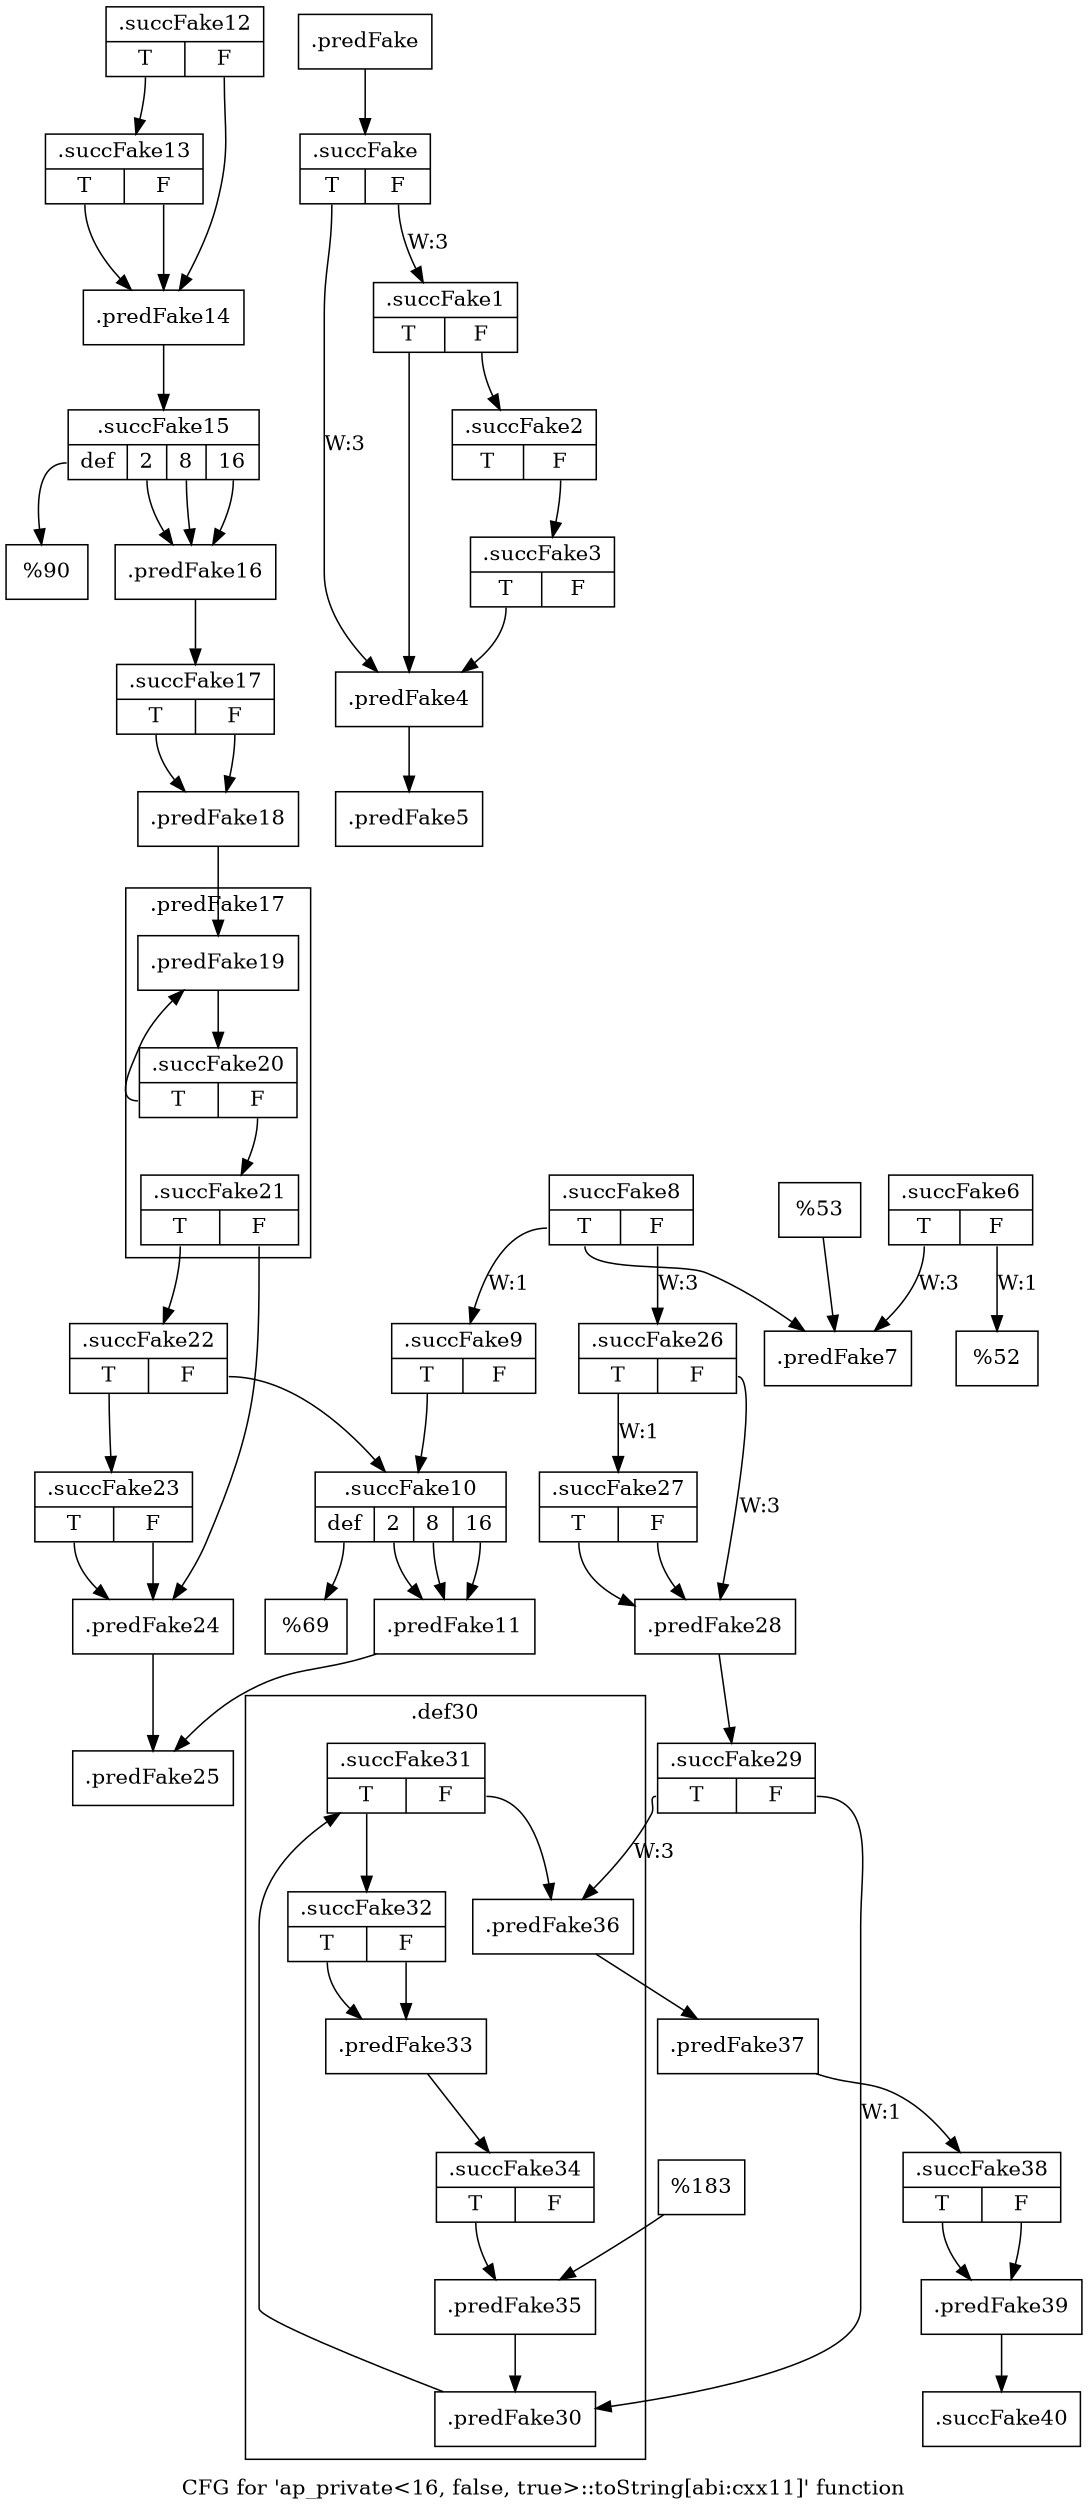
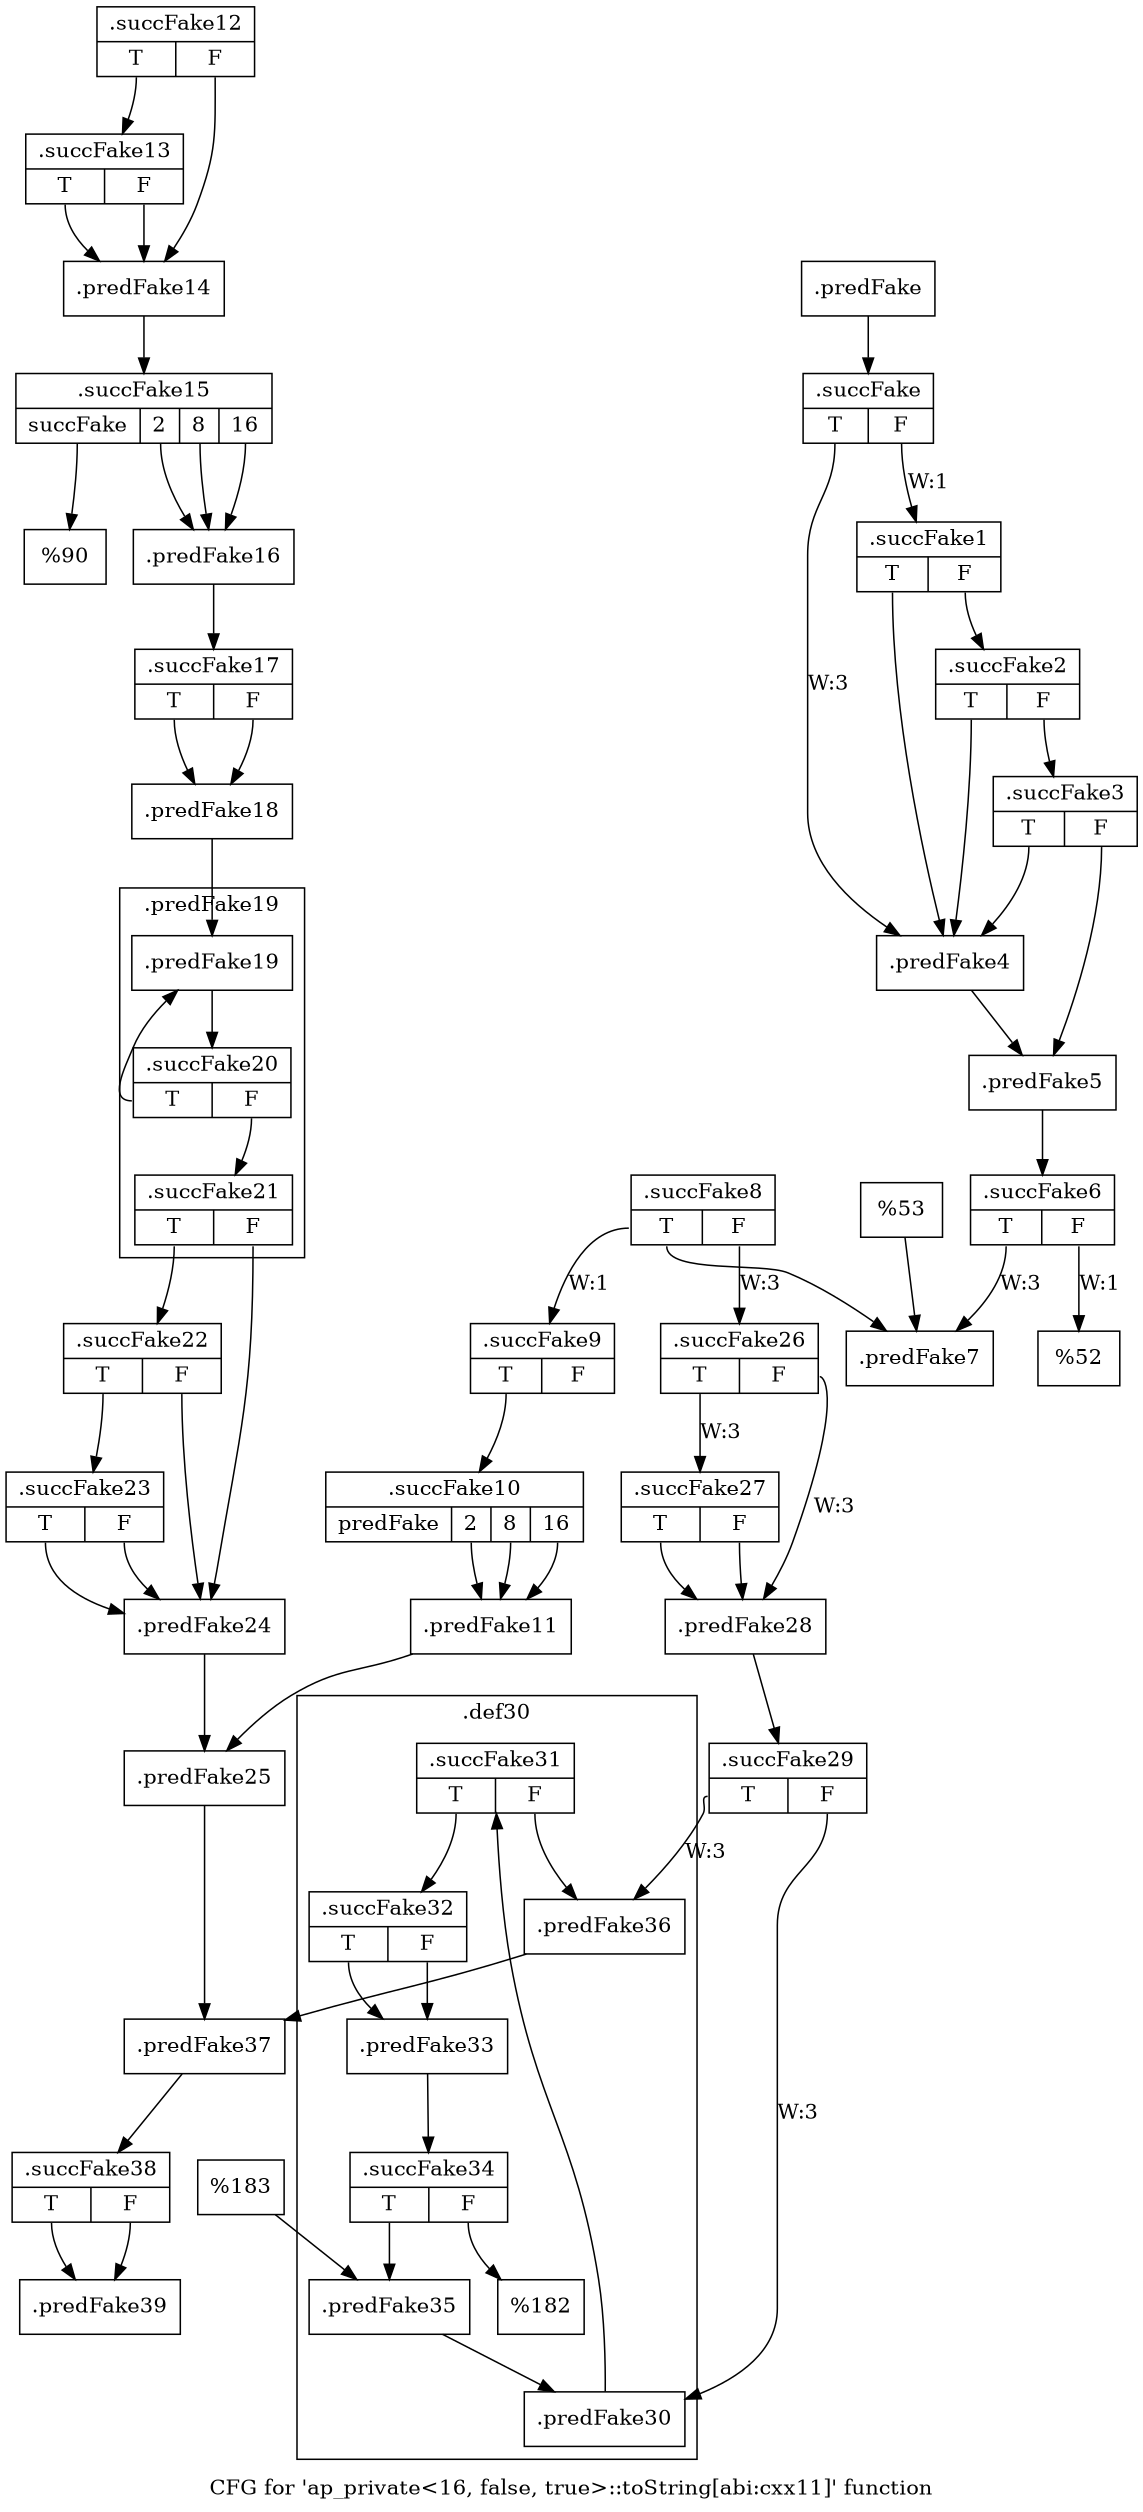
  digraph {
    label="CFG for 'ap_private\<16, false, true\>::toString[abi:cxx11]' function"
    node [filename="/mnt/xilinx/Vitis_HLS/2021.2/include/etc/ap_private.h" linenumber=3049 shape=record]
    edge [execusionnum=0 filename="/mnt/xilinx/Vitis_HLS/2021.2/include/etc/ap_private.h" tailport=s0]
    n1 [label="{.predFake19}" linenumber=3111]
    n2 [label="{.succFake20|{<s0>T|<s1>F}}" linenumber=3111]
    n3 [label="{.succFake21|{<s0>T|<s1>F}}" linenumber=3119]
    n4 [label="{.predFake36}" linenumber=3149]
    n5 [label="{.predFake30}" linenumber=3141]
    n6 [label="{.succFake31|{<s0>T|<s1>F}}" linenumber=3141]
+   n7 [label="{%182}" linenumber=3145]
    n8 [label="{.predFake35}" linenumber=3146]
    n9 [label="{.succFake32|{<s0>T|<s1>F}}" linenumber=3145]
    n10 [label="{.predFake33}" linenumber=3145]
    n11 [label="{.succFake34|{<s0>T|<s1>F}}" linenumber=3145]
    n12 [label="{.succFake22|{<s0>T|<s1>F}}" linenumber=3119]
    n13 [label="{.predFake24}" linenumber=3121]
    n14 [label="{.predFake37}" linenumber=3151]
    n15 [label="{.predFake}" filename="" linenumber=""]
    n16 [label="{.succFake|{<s0>T|<s1>F}}"]
    n17 [label="{.predFake4}" filename="" linenumber=""]
    n18 [label="{.succFake1|{<s0>T|<s1>F}}"]
    n19 [label="{.predFake5}"]
    n20 [label="{.succFake2|{<s0>T|<s1>F}}"]
    n21 [label="{.succFake6|{<s0>T|<s1>F}}"]
    n22 [label="{.succFake3|{<s0>T|<s1>F}}"]
    n23 [label="{.predFake7}" linenumber=3053]
    n24 [label="{%52}"]
    n25 [label="{.succFake8|{<s0>T|<s1>F}}" linenumber=3054]
    n26 [label="{.succFake9|{<s0>T|<s1>F}}" linenumber=3060]
    n27 [label="{.succFake26|{<s0>T|<s1>F}}" linenumber=3129]
    n28 [label="{%53}"]
-   n29 [label="{.succFake10|{<s0>def|<s1>2|<s2>8|<s3>16}}" linenumber=3063]
+   n29 [label="{.succFake10|{<s0>predFake|<s1>2|<s2>8|<s3>16}}" linenumber=3063]
    n30 [label="{.succFake27|{<s0>T|<s1>F}}" linenumber=3129]
    n31 [label="{.predFake28}" linenumber=3138]
-   n32 [label="{%69}" linenumber=3074]
    n33 [label="{.predFake11}" linenumber=3076]
    n34 [label="{.succFake12|{<s0>T|<s1>F}}" linenumber=3080]
    n35 [label="{.succFake13|{<s0>T|<s1>F}}" linenumber=3080]
    n36 [label="{.predFake14}" linenumber=3090]
    n37 [label="{.succFake29|{<s0>T|<s1>F}}" linenumber=3138]
    n38 [label="{.predFake25}" linenumber=3122]
-   n39 [label="{.succFake15|{<s0>def|<s1>2|<s2>8|<s3>16}}" linenumber=3090]
+   n39 [label="{.succFake15|{<s0>succFake|<s1>2|<s2>8|<s3>16}}" linenumber=3090]
    n40 [label="{.succFake38|{<s0>T|<s1>F}}" linenumber=3151]
    n41 [label="{%90}" linenumber=3101]
    n42 [label="{.predFake16}" linenumber=3103]
    n43 [label="{.succFake17|{<s0>T|<s1>F}}" linenumber=3106]
    n44 [label="{.predFake18}" linenumber=3106]
    n45 [label="{.succFake23|{<s0>T|<s1>F}}" linenumber=3119]
    n46 [label="{.predFake39}" linenumber=3151]
    n47 [label="{%183}" linenumber=3145]
-   n48 [label="{.succFake40}" linenumber=3151]
    subgraph cluster_1 {
      invocationtime=-1
-     label=".predFake17"
+     label=".predFake19"
      tripcount=0
      n1
      n2
      n3
    }
    subgraph cluster_2 {
      invocationtime=1
      label=".def30"
      tripcount=0
      n4
      n5
      n6
+     n7
      n8
      n9
      n10
      n11
    }
    n1 -> n2
    n2 -> n1 [memoryops="_ZZNK10ap_privateILi16ELb0ELb1EE8toStringB5cxx11EhbE6digits_read:3113"]
    n2 -> n3 [tailport=s1]
    n3 -> n12
    n3 -> n13 [tailport=s1 execusionnum="" filename=""]
    n4 -> n14
    n5 -> n6
    n6 -> n4 [tailport=s1 filename=""]
    n6 -> n9
    n8 -> n5 [memoryops="_ZZNK10ap_privateILi16ELb0ELb1EE8toStringB5cxx11EhbE6digits_read:3146"]
    n9 -> n10 [filename=""]
    n9 -> n10 [tailport=s1 execusionnum="" filename=""]
    n10 -> n11
+   n11 -> n7 [tailport=s1 execusionnum="" filename=""]
    n11 -> n8
-   n12 -> n29 [tailport=s1 execusionnum="" filename=""]
+   n12 -> n13 [tailport=s1 execusionnum="" filename=""]
    n12 -> n45
    n13 -> n38
    n14 -> n40
    n15 -> n16 [execusionnum=2]
    n16 -> n17 [label="W:3" execusionnum="" filename=""]
-   n16 -> n18 [label="W:3" tailport=s1]
+   n16 -> n18 [label="W:1" tailport=s1]
    n17 -> n19 [execusionnum=2 filename=""]
    n18 -> n17 [execusionnum="" filename=""]
    n18 -> n20 [tailport=s1]
+   n19 -> n21 [execusionnum=2]
+   n20 -> n17 [execusionnum="" filename=""]
    n20 -> n22 [tailport=s1]
    n21 -> n23 [execusionnum=2 label="W:3"]
    n21 -> n24 [label="W:1" tailport=s1 execusionnum="" filename=""]
    n22 -> n17 [execusionnum="" filename=""]
+   n22 -> n19 [tailport=s1 execusionnum="" filename=""]
    n25 -> n23 [execusionnum=2]
    n25 -> n26 [label="W:1"]
    n25 -> n27 [execusionnum=2 label="W:3" tailport=s1]
    n26 -> n29
-   n27 -> n30 [label="W:1"]
+   n27 -> n30 [label="W:3"]
    n27 -> n31 [label="W:3" tailport=s1 execusionnum="" filename=""]
    n28 -> n23 [execusionnum="" filename=""]
-   n29 -> n32 [execusionnum="" filename=""]
    n29 -> n33 [tailport=s1]
    n29 -> n33 [tailport=s2]
    n29 -> n33 [tailport=s3]
    n30 -> n31
    n30 -> n31 [tailport=s1 execusionnum="" filename=""]
    n31 -> n37 [execusionnum=2]
    n33 -> n38
    n34 -> n35
    n34 -> n36 [tailport=s1 execusionnum="" filename=""]
    n35 -> n36
    n35 -> n36 [tailport=s1 execusionnum="" filename=""]
    n36 -> n39
    n37 -> n4 [execusionnum=2 label="W:3"]
-   n37 -> n5 [label="W:1" tailport=s1]
+   n37 -> n5 [label="W:3" tailport=s1]
+   n38 -> n14
    n39 -> n41 [execusionnum="" filename=""]
    n39 -> n42 [tailport=s1]
    n39 -> n42 [tailport=s2]
    n39 -> n42 [tailport=s3]
    n40 -> n46 [execusionnum="" filename=""]
    n40 -> n46 [tailport=s1]
    n42 -> n43
    n43 -> n44
    n43 -> n44 [tailport=s1]
    n44 -> n1
    n45 -> n13 [memoryops="_ZZNK10ap_privateILi16ELb0ELb1EE8toStringB5cxx11EhbE6digits_read:3120"]
    n45 -> n13 [tailport=s1 execusionnum="" filename=""]
-   n46 -> n48
    n47 -> n8 [execusionnum="" filename=""]
  }
